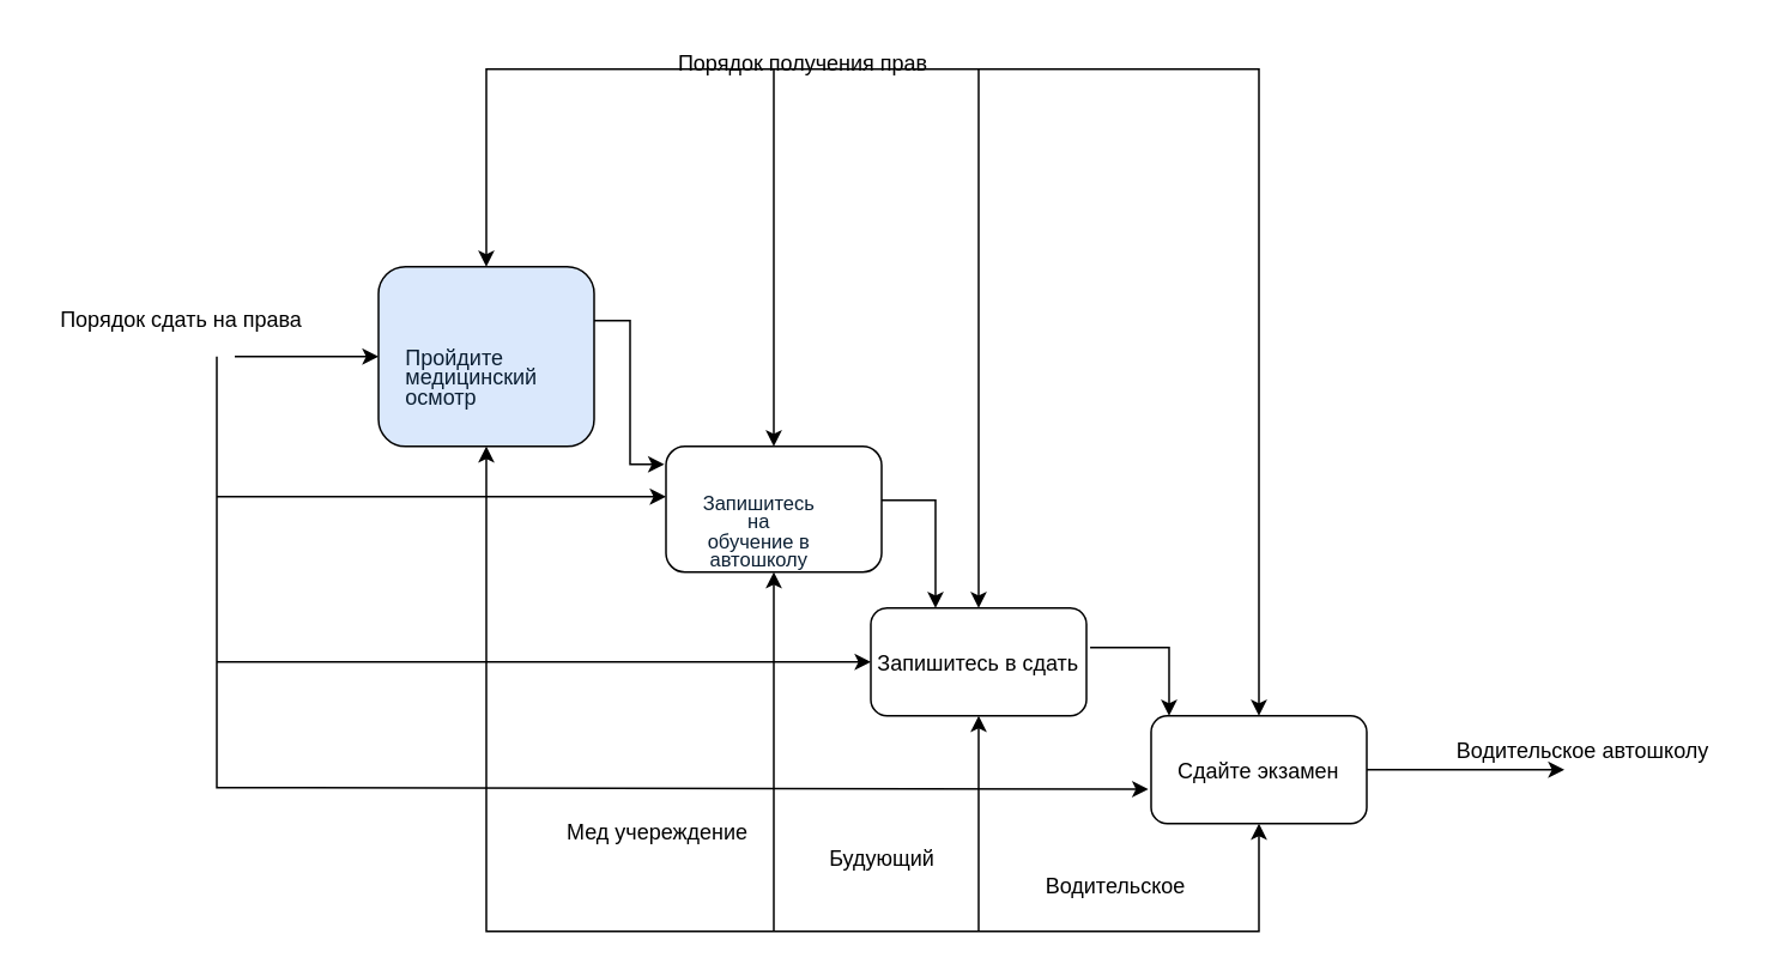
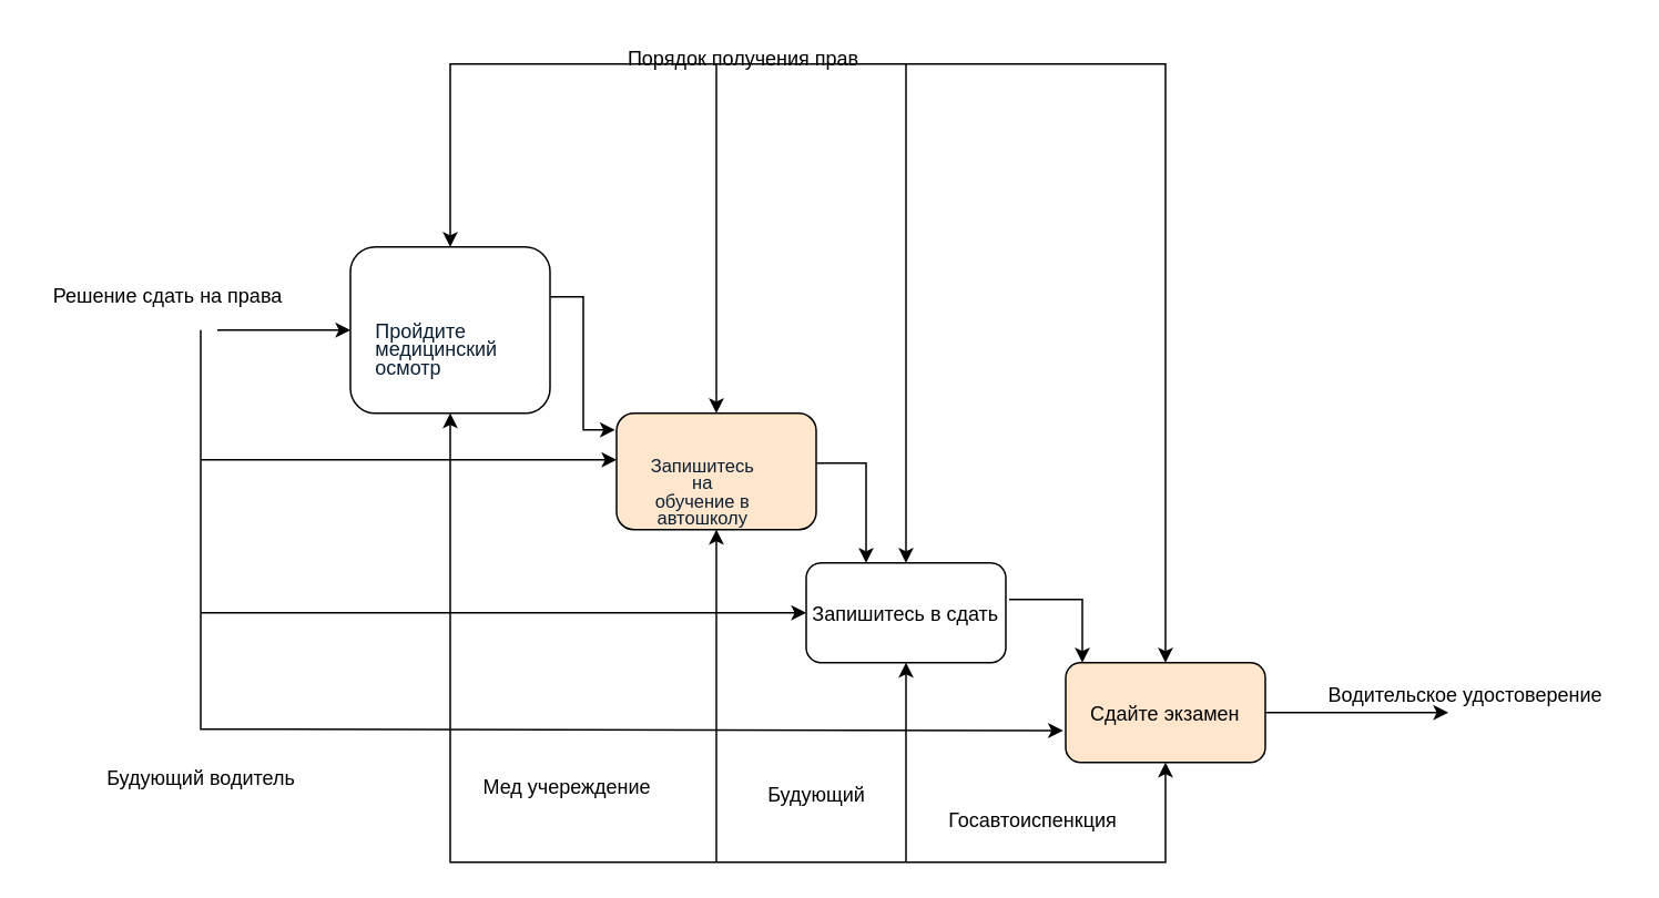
  <mxCell id="0" />
  <mxCell id="1" parent="0" />
- <mxCell id="2" value="&lt;a style=&quot;box-sizing: border-box; margin: 0px; padding: 24px 24px 0px; border: 0px; font-variant-numeric: inherit; font-variant-east-asian: inherit; font-stretch: inherit; line-height: inherit; font-family: Lato, Arial, sans-serif, -apple-system; vertical-align: baseline; color: rgb(13, 76, 211); cursor: pointer; display: flex; text-align: start;&quot; class=&quot;panel-header flex-container&quot;&gt;&lt;div style=&quot;font-style: inherit; font-variant: inherit; font-stretch: inherit; line-height: 93%; font-family: inherit; box-sizing: border-box; margin: 0px; padding: 0px 16px 0px 0px; border: 0px; vertical-align: baseline; flex: 1 1 0%;&quot; class=&quot;panel-title flex-1&quot;&gt;&lt;div style=&quot;box-sizing: border-box; margin: 0px; padding: 0px; border: 0px; font-variant: inherit; font-stretch: inherit; line-height: 93%; font-family: Lato-Bold, Arial, sans-serif; vertical-align: baseline; color: rgb(11, 31, 51);&quot; class=&quot;title-h4&quot;&gt;&lt;div style=&quot;font-style: inherit; font-variant: inherit; font-stretch: inherit; line-height: inherit; font-family: inherit; box-sizing: border-box; margin: 0px; padding: 0px; border: 0px; vertical-align: baseline; display: flex;&quot; class=&quot;flex-container&quot;&gt;&lt;div style=&quot;font-style: inherit; font-variant: inherit; font-stretch: inherit; line-height: 93%; font-family: inherit; box-sizing: border-box; margin: 0px; padding: 0px; border: 0px; vertical-align: baseline;&quot;&gt;Пройдите медицинский осмотр&lt;/div&gt;&lt;/div&gt;&lt;/div&gt;&lt;/div&gt;&lt;/a&gt;" style="rounded=1;whiteSpace=wrap;html=1;fillColor=#dae8fc;" parent="1" vertex="1"><mxGeometry x="210" y="148" width="120" height="100" as="geometry" /></mxCell>
- <mxCell id="3" value="&lt;p style=&quot;line-height: 100%;&quot;&gt;Сдайте экзамен&lt;/p&gt;" style="rounded=1;whiteSpace=wrap;html=1;" parent="1" vertex="1"><mxGeometry x="640" y="398" width="120" height="60" as="geometry" /></mxCell>
+ <mxCell id="2" value="&lt;a style=&quot;box-sizing: border-box; margin: 0px; padding: 24px 24px 0px; border: 0px; font-variant-numeric: inherit; font-variant-east-asian: inherit; font-stretch: inherit; line-height: inherit; font-family: Lato, Arial, sans-serif, -apple-system; vertical-align: baseline; color: rgb(13, 76, 211); cursor: pointer; display: flex; text-align: start;&quot; class=&quot;panel-header flex-container&quot;&gt;&lt;div style=&quot;font-style: inherit; font-variant: inherit; font-stretch: inherit; line-height: 93%; font-family: inherit; box-sizing: border-box; margin: 0px; padding: 0px 16px 0px 0px; border: 0px; vertical-align: baseline; flex: 1 1 0%;&quot; class=&quot;panel-title flex-1&quot;&gt;&lt;div style=&quot;box-sizing: border-box; margin: 0px; padding: 0px; border: 0px; font-variant: inherit; font-stretch: inherit; line-height: 93%; font-family: Lato-Bold, Arial, sans-serif; vertical-align: baseline; color: rgb(11, 31, 51);&quot; class=&quot;title-h4&quot;&gt;&lt;div style=&quot;font-style: inherit; font-variant: inherit; font-stretch: inherit; line-height: inherit; font-family: inherit; box-sizing: border-box; margin: 0px; padding: 0px; border: 0px; vertical-align: baseline; display: flex;&quot; class=&quot;flex-container&quot;&gt;&lt;div style=&quot;font-style: inherit; font-variant: inherit; font-stretch: inherit; line-height: 93%; font-family: inherit; box-sizing: border-box; margin: 0px; padding: 0px; border: 0px; vertical-align: baseline;&quot;&gt;Пройдите медицинский осмотр&lt;/div&gt;&lt;/div&gt;&lt;/div&gt;&lt;/div&gt;&lt;/a&gt;" style="rounded=1;whiteSpace=wrap;html=1;" parent="1" vertex="1"><mxGeometry x="210" y="148" width="120" height="100" as="geometry" /></mxCell>
+ <mxCell id="3" value="&lt;p style=&quot;line-height: 100%;&quot;&gt;Сдайте экзамен&lt;/p&gt;" style="rounded=1;whiteSpace=wrap;html=1;fillColor=#ffe6cc;" parent="1" vertex="1"><mxGeometry x="640" y="398" width="120" height="60" as="geometry" /></mxCell>
  <mxCell id="4" value="&lt;p style=&quot;line-height: 100%;&quot;&gt;Запишитесь в сдать&lt;/p&gt;" style="rounded=1;whiteSpace=wrap;html=1;" parent="1" vertex="1"><mxGeometry x="484" y="338" width="120" height="60" as="geometry" /></mxCell>
- <mxCell id="5" value="&lt;a style=&quot;box-sizing: border-box; margin: 0px; padding: 24px 24px 0px; border: 0px; font-variant-numeric: inherit; font-variant-east-asian: inherit; font-stretch: inherit; font-size: medium; line-height: inherit; font-family: Lato, Arial, sans-serif, -apple-system; vertical-align: baseline; color: rgb(29, 93, 235); cursor: pointer; display: flex;&quot; class=&quot;panel-header flex-container&quot;&gt;&lt;div style=&quot;box-sizing: border-box; margin: 0px; padding: 0px 16px 0px 0px; border: 0px; font-style: inherit; font-variant: inherit; font-stretch: inherit; font-size: inherit; line-height: 95%; font-family: inherit; vertical-align: baseline; flex: 1 1 0%;&quot; class=&quot;panel-title flex-1&quot;&gt;&lt;div style=&quot;box-sizing: border-box; margin: 0px; padding: 0px; border: 0px; font-variant: inherit; font-stretch: inherit; font-size: 20px; line-height: 95%; font-family: Lato-Bold, Arial, sans-serif; vertical-align: baseline; color: rgb(11, 31, 51);&quot; class=&quot;title-h4&quot;&gt;&lt;div style=&quot;box-sizing: border-box; margin: 0px; padding: 0px; border: 0px; font-style: inherit; font-variant: inherit; font-stretch: inherit; font-size: 11px; line-height: inherit; font-family: inherit; vertical-align: baseline; display: flex;&quot; class=&quot;flex-container&quot;&gt;&lt;div style=&quot;font-style: inherit; font-variant: inherit; font-stretch: inherit; font-size: inherit; line-height: 95%; font-family: inherit; box-sizing: border-box; margin: 0px; padding: 0px; border: 0px; vertical-align: baseline;&quot;&gt;Запишитесь на обучение в автошколу&lt;/div&gt;&lt;/div&gt;&lt;/div&gt;&lt;/div&gt;&lt;/a&gt;" style="rounded=1;whiteSpace=wrap;html=1;align=center;" parent="1" vertex="1"><mxGeometry x="370" y="248" width="120" height="70" as="geometry" /></mxCell>
+ <mxCell id="5" value="&lt;a style=&quot;box-sizing: border-box; margin: 0px; padding: 24px 24px 0px; border: 0px; font-variant-numeric: inherit; font-variant-east-asian: inherit; font-stretch: inherit; font-size: medium; line-height: inherit; font-family: Lato, Arial, sans-serif, -apple-system; vertical-align: baseline; color: rgb(29, 93, 235); cursor: pointer; display: flex;&quot; class=&quot;panel-header flex-container&quot;&gt;&lt;div style=&quot;box-sizing: border-box; margin: 0px; padding: 0px 16px 0px 0px; border: 0px; font-style: inherit; font-variant: inherit; font-stretch: inherit; font-size: inherit; line-height: 95%; font-family: inherit; vertical-align: baseline; flex: 1 1 0%;&quot; class=&quot;panel-title flex-1&quot;&gt;&lt;div style=&quot;box-sizing: border-box; margin: 0px; padding: 0px; border: 0px; font-variant: inherit; font-stretch: inherit; font-size: 20px; line-height: 95%; font-family: Lato-Bold, Arial, sans-serif; vertical-align: baseline; color: rgb(11, 31, 51);&quot; class=&quot;title-h4&quot;&gt;&lt;div style=&quot;box-sizing: border-box; margin: 0px; padding: 0px; border: 0px; font-style: inherit; font-variant: inherit; font-stretch: inherit; font-size: 11px; line-height: inherit; font-family: inherit; vertical-align: baseline; display: flex;&quot; class=&quot;flex-container&quot;&gt;&lt;div style=&quot;font-style: inherit; font-variant: inherit; font-stretch: inherit; font-size: inherit; line-height: 95%; font-family: inherit; box-sizing: border-box; margin: 0px; padding: 0px; border: 0px; vertical-align: baseline;&quot;&gt;Запишитесь на обучение в автошколу&lt;/div&gt;&lt;/div&gt;&lt;/div&gt;&lt;/div&gt;&lt;/a&gt;" style="rounded=1;whiteSpace=wrap;html=1;align=center;fillColor=#ffe6cc;" parent="1" vertex="1"><mxGeometry x="370" y="248" width="120" height="70" as="geometry" /></mxCell>
  <mxCell id="6" value="" style="endArrow=classic;startArrow=classic;html=1;rounded=0;fontSize=11;fontColor=none;entryX=0.5;entryY=0;entryDx=0;entryDy=0;" parent="1" target="2" edge="1"><mxGeometry width="50" height="50" relative="1" as="geometry"><mxPoint x="700" y="398" as="sourcePoint" /><mxPoint x="270" y="38" as="targetPoint" /><Array as="points"><mxPoint x="700" y="38" /><mxPoint x="270" y="38" /></Array></mxGeometry></mxCell>
  <mxCell id="7" value="" style="endArrow=classic;startArrow=classic;html=1;rounded=0;fontSize=11;fontColor=none;exitX=0.5;exitY=1;exitDx=0;exitDy=0;" parent="1" source="2" edge="1"><mxGeometry width="50" height="50" relative="1" as="geometry"><mxPoint x="250" y="508" as="sourcePoint" /><mxPoint x="700" y="458" as="targetPoint" /><Array as="points"><mxPoint x="270" y="518" /><mxPoint x="700" y="518" /></Array></mxGeometry></mxCell>
  <mxCell id="8" value="" style="endArrow=classic;html=1;rounded=0;fontSize=11;fontColor=none;entryX=0.5;entryY=1;entryDx=0;entryDy=0;" parent="1" target="4" edge="1"><mxGeometry width="50" height="50" relative="1" as="geometry"><mxPoint x="544" y="518" as="sourcePoint" /><mxPoint x="544" y="398" as="targetPoint" /></mxGeometry></mxCell>
  <mxCell id="9" value="" style="endArrow=classic;html=1;rounded=0;fontSize=11;fontColor=none;entryX=0.5;entryY=1;entryDx=0;entryDy=0;" parent="1" target="5" edge="1"><mxGeometry width="50" height="50" relative="1" as="geometry"><mxPoint x="430" y="518" as="sourcePoint" /><mxPoint x="470" y="468" as="targetPoint" /></mxGeometry></mxCell>
  <mxCell id="10" value="" style="endArrow=classic;html=1;rounded=0;fontSize=11;fontColor=none;" parent="1" target="4" edge="1"><mxGeometry width="50" height="50" relative="1" as="geometry"><mxPoint x="544" y="38" as="sourcePoint" /><mxPoint x="594" y="-12" as="targetPoint" /></mxGeometry></mxCell>
  <mxCell id="11" value="" style="endArrow=classic;html=1;rounded=0;fontSize=11;fontColor=none;entryX=0.5;entryY=0;entryDx=0;entryDy=0;" parent="1" target="5" edge="1"><mxGeometry width="50" height="50" relative="1" as="geometry"><mxPoint x="430" y="38" as="sourcePoint" /><mxPoint x="460" y="-12" as="targetPoint" /></mxGeometry></mxCell>
  <mxCell id="12" value="" style="endArrow=classic;html=1;rounded=0;fontSize=11;fontColor=none;" parent="1" edge="1"><mxGeometry width="50" height="50" relative="1" as="geometry"><mxPoint y="198" as="sourcePoint" x="130" /><mxPoint x="210" y="198" as="targetPoint" /></mxGeometry></mxCell>
  <mxCell id="13" value="" style="endArrow=none;startArrow=classic;html=1;rounded=0;fontSize=11;fontColor=none;exitX=-0.013;exitY=0.681;exitDx=0;exitDy=0;exitPerimeter=0;startFill=1;endFill=0;" parent="1" source="3" edge="1"><mxGeometry width="50" height="50" relative="1" as="geometry"><mxPoint x="100" y="248" as="sourcePoint" /><mxPoint x="120" y="198" as="targetPoint" /><Array as="points"><mxPoint x="120" y="438" /></Array></mxGeometry></mxCell>
  <mxCell id="14" value="" style="endArrow=classic;html=1;rounded=0;entryX=0;entryY=0.4;entryDx=0;entryDy=0;entryPerimeter=0;" parent="1" target="5" edge="1"><mxGeometry width="50" height="50" relative="1" as="geometry"><mxPoint x="120" y="276" as="sourcePoint" /><mxPoint x="200" y="228" as="targetPoint" /></mxGeometry></mxCell>
  <mxCell id="15" value="" style="endArrow=classic;html=1;rounded=0;" parent="1" edge="1"><mxGeometry width="50" height="50" relative="1" as="geometry"><mxPoint x="120" y="368" as="sourcePoint" /><mxPoint x="484" y="368" as="targetPoint" /></mxGeometry></mxCell>
  <mxCell id="16" value="Порядок получения прав" style="text;html=1;align=center;verticalAlign=middle;resizable=0;points=[];autosize=1;strokeColor=none;fillColor=none;" parent="1" vertex="1"><mxGeometry x="366" y="20" width="160" height="30" as="geometry" /></mxCell>
  <mxCell id="17" value="" style="endArrow=classic;html=1;rounded=0;entryX=-0.008;entryY=0.143;entryDx=0;entryDy=0;entryPerimeter=0;" parent="1" target="5" edge="1"><mxGeometry width="50" height="50" relative="1" as="geometry"><mxPoint x="330" y="178" as="sourcePoint" /><mxPoint x="340" y="258" as="targetPoint" /><Array as="points"><mxPoint x="350" y="178" /><mxPoint x="350" y="258" /></Array></mxGeometry></mxCell>
  <mxCell id="18" value="" style="endArrow=classic;html=1;rounded=0;entryX=0.3;entryY=0;entryDx=0;entryDy=0;entryPerimeter=0;" parent="1" target="4" edge="1"><mxGeometry width="50" height="50" relative="1" as="geometry"><mxPoint x="490" y="278" as="sourcePoint" /><mxPoint x="540" y="228" as="targetPoint" /><Array as="points"><mxPoint x="520" y="278" /></Array></mxGeometry></mxCell>
  <mxCell id="19" value="" style="endArrow=classic;html=1;rounded=0;exitX=1.017;exitY=0.367;exitDx=0;exitDy=0;exitPerimeter=0;" parent="1" source="4" edge="1"><mxGeometry width="50" height="50" relative="1" as="geometry"><mxPoint x="604" y="368" as="sourcePoint" /><mxPoint x="650" y="398" as="targetPoint" /><Array as="points"><mxPoint x="650" y="360" /></Array></mxGeometry></mxCell>
  <mxCell id="20" value="" style="endArrow=classic;html=1;rounded=0;exitX=1;exitY=0.5;exitDx=0;exitDy=0;" parent="1" source="3" edge="1"><mxGeometry width="50" height="50" relative="1" as="geometry"><mxPoint x="760" y="438" as="sourcePoint" /><mxPoint x="870" y="428" as="targetPoint" /></mxGeometry></mxCell>
- <mxCell id="21" value="Водительское автошколу" style="text;html=1;align=center;verticalAlign=middle;resizable=0;points=[];autosize=1;strokeColor=none;fillColor=none;" parent="1" vertex="1"><mxGeometry x="785" y="403" width="190" height="30" as="geometry" /></mxCell>
- <mxCell id="22" value="Порядок сдать на права" style="text;html=1;align=center;verticalAlign=middle;resizable=0;points=[];autosize=1;strokeColor=none;fillColor=none;" vertex="1" parent="1"><mxGeometry x="20" y="163" width="160" height="30" as="geometry" /></mxCell>
- <mxCell id="24" value="Мед учереждение" style="text;html=1;align=center;verticalAlign=middle;resizable=0;points=[];autosize=1;strokeColor=none;fillColor=none;" vertex="1" parent="1"><mxGeometry x="305" y="448" width="120" height="30" as="geometry" /></mxCell>
+ <mxCell id="21" value="Водительское удостоверение" style="text;html=1;align=center;verticalAlign=middle;resizable=0;points=[];autosize=1;strokeColor=none;fillColor=none;" parent="1" vertex="1"><mxGeometry x="785" y="403" width="190" height="30" as="geometry" /></mxCell>
+ <mxCell id="22" value="Решение сдать на права" style="text;html=1;align=center;verticalAlign=middle;resizable=0;points=[];autosize=1;strokeColor=none;fillColor=none;" vertex="1" parent="1"><mxGeometry x="20" y="163" width="160" height="30" as="geometry" /></mxCell>
+ <mxCell id="23" value="Будующий водитель" style="text;html=1;align=center;verticalAlign=middle;resizable=0;points=[];autosize=1;strokeColor=none;fillColor=none;" vertex="1" parent="1"><mxGeometry x="50" y="453" width="140" height="30" as="geometry" /></mxCell>
+ <mxCell id="24" value="Мед учереждение" style="text;html=1;align=center;verticalAlign=middle;resizable=0;points=[];autosize=1;strokeColor=none;fillColor=none;" vertex="1" parent="1"><mxGeometry x="280" y="458" width="120" height="30" as="geometry" /></mxCell>
  <mxCell id="25" value="Будующий" style="text;html=1;align=center;verticalAlign=middle;resizable=0;points=[];autosize=1;strokeColor=none;fillColor=none;" vertex="1" parent="1"><mxGeometry x="450" y="463" width="80" height="30" as="geometry" /></mxCell>
- <mxCell id="26" value="Водительское" style="text;html=1;align=center;verticalAlign=middle;resizable=0;points=[];autosize=1;strokeColor=none;fillColor=none;" vertex="1" parent="1"><mxGeometry x="560" y="478" width="120" height="30" as="geometry" /></mxCell>
+ <mxCell id="26" value="Госавтоиспенкция" style="text;html=1;align=center;verticalAlign=middle;resizable=0;points=[];autosize=1;strokeColor=none;fillColor=none;" vertex="1" parent="1"><mxGeometry x="560" y="478" width="120" height="30" as="geometry" /></mxCell>
